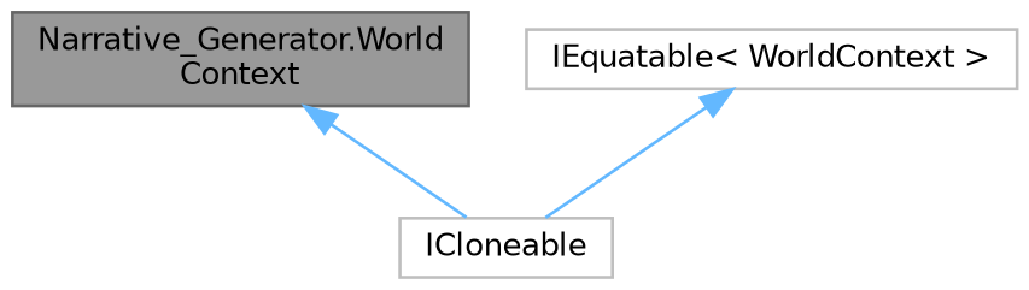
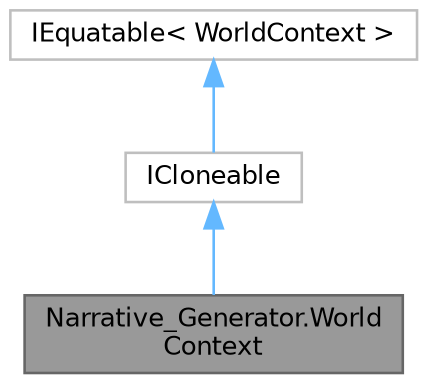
  digraph {
    node [color=grey75 fillcolor=white fontname=Helvetica fontsize=10 shape=box style=filled]
    edge [color=steelblue1 dir=back fontname=Helvetica fontsize=10 labelfontname=Helvetica labelfontsize=10 style=solid]
    n1 [color=gray40 fillcolor=grey60 fontcolor=black height=0.2 label="Narrative_Generator.World\lContext" width=0.4]
    n2 [height=0.2 label=ICloneable width=0.4]
    n3 [height=0.2 label="IEquatable\< WorldContext \>" width=0.4]
-   n1 -> n2
+   n2 -> n1
    n3 -> n2
  }
